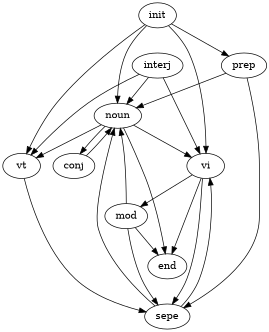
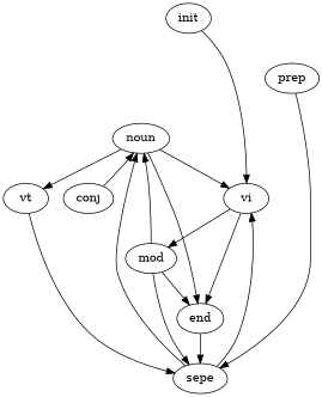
  digraph {
    init
    noun
    vi
    vt
    prep
    conj
    end
    mod
    sepe
-   interj
-   init -> noun
    init -> vi
-   init -> vt
-   init -> prep
    noun -> vi
    noun -> vt
-   noun -> conj
    noun -> end
    vi -> end
    vi -> mod
-   vi -> sepe
+   end -> sepe
    vt -> sepe
-   prep -> noun
    prep -> sepe
    conj -> noun
    mod -> noun
    mod -> end
    mod -> sepe
    sepe -> noun
    sepe -> vi
-   interj -> noun
-   interj -> vi
-   interj -> vt
  }
